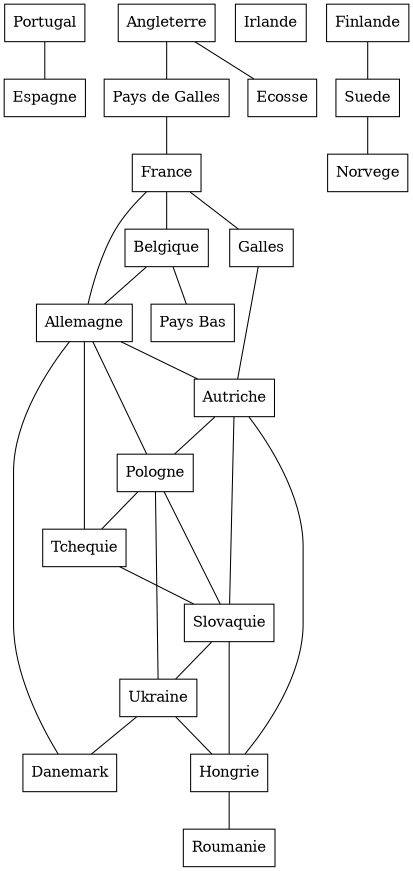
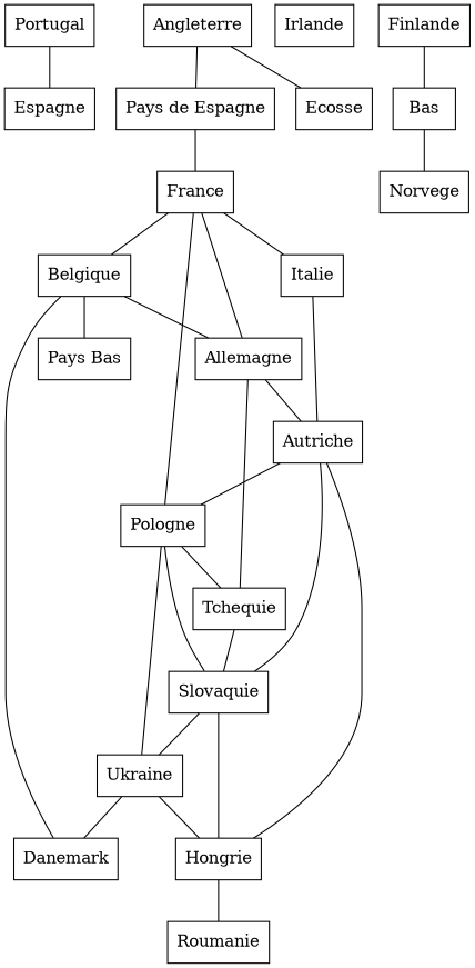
  graph {
    rankdir=TB
    node [color=black fillcolor=white fontcolor=black peripheries=1 shape=box style=filled]
    Portugal
    Espagne
    France
    Belgique
    Allemagne
-   Italie [label=Galles]
+   Italie
    "Pays Bas"
    Danemark
    Pologne
    Autriche
    Tchequie
    Slovaquie
    Ukraine
    Hongrie
    Roumanie
    Angleterre
-   "Pays de Galles"
+   "Pays de Galles" [label="Pays de Espagne"]
    Ecosse
    Irlande
    Finlande
-   Suede
+   Suede [label=Bas]
    Norvege
    Portugal -- Espagne
    France -- Belgique
    France -- Allemagne
    France -- Italie
    Belgique -- Allemagne
    Belgique -- "Pays Bas"
-   Allemagne -- Danemark
-   Allemagne -- Pologne
+   Belgique -- Danemark
+   France -- Pologne
    Allemagne -- Autriche
    Allemagne -- Tchequie
    Italie -- Autriche
    Pologne -- Tchequie
    Pologne -- Slovaquie
    Pologne -- Ukraine
    Autriche -- Pologne
    Autriche -- Slovaquie
    Autriche -- Hongrie
    Tchequie -- Slovaquie
    Slovaquie -- Ukraine
    Slovaquie -- Hongrie
    Ukraine -- Danemark
    Ukraine -- Hongrie
    Hongrie -- Roumanie
    Angleterre -- "Pays de Galles"
    Angleterre -- Ecosse
    "Pays de Galles" -- France
    Finlande -- Suede
    Suede -- Norvege
  }
